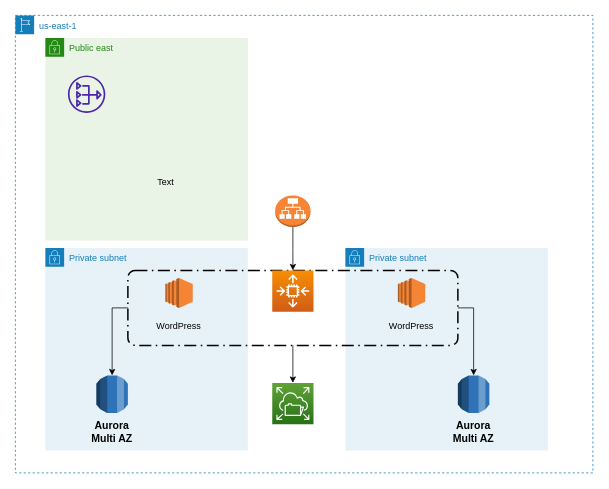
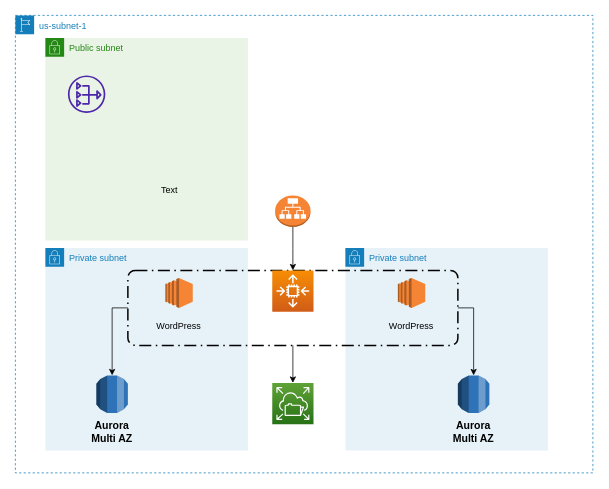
  <mxCell id="0" />
  <mxCell id="1" parent="0" />
- <mxCell id="2" value="us-east-1" style="points=[[0,0],[0.25,0],[0.5,0],[0.75,0],[1,0],[1,0.25],[1,0.5],[1,0.75],[1,1],[0.75,1],[0.5,1],[0.25,1],[0,1],[0,0.75],[0,0.5],[0,0.25]];outlineConnect=0;gradientColor=none;html=1;whiteSpace=wrap;fontSize=12;fontStyle=0;container=1;pointerEvents=0;collapsible=0;recursiveResize=0;shape=mxgraph.aws4.group;grIcon=mxgraph.aws4.group_region;strokeColor=#147EBA;fillColor=none;verticalAlign=top;align=left;spacingLeft=30;fontColor=#147EBA;dashed=1;" parent="1" vertex="1"><mxGeometry x="20" y="20" width="770" height="610" as="geometry" /></mxCell>
+ <mxCell id="2" value="us-subnet-1" style="points=[[0,0],[0.25,0],[0.5,0],[0.75,0],[1,0],[1,0.25],[1,0.5],[1,0.75],[1,1],[0.75,1],[0.5,1],[0.25,1],[0,1],[0,0.75],[0,0.5],[0,0.25]];outlineConnect=0;gradientColor=none;html=1;whiteSpace=wrap;fontSize=12;fontStyle=0;container=1;pointerEvents=0;collapsible=0;recursiveResize=0;shape=mxgraph.aws4.group;grIcon=mxgraph.aws4.group_region;strokeColor=#147EBA;fillColor=none;verticalAlign=top;align=left;spacingLeft=30;fontColor=#147EBA;dashed=1;" parent="1" vertex="1"><mxGeometry x="20" y="20" width="770" height="610" as="geometry" /></mxCell>
  <mxCell id="3" value="Private subnet" style="points=[[0,0],[0.25,0],[0.5,0],[0.75,0],[1,0],[1,0.25],[1,0.5],[1,0.75],[1,1],[0.75,1],[0.5,1],[0.25,1],[0,1],[0,0.75],[0,0.5],[0,0.25]];outlineConnect=0;gradientColor=none;html=1;whiteSpace=wrap;fontSize=12;fontStyle=0;container=1;pointerEvents=0;collapsible=0;recursiveResize=0;shape=mxgraph.aws4.group;grIcon=mxgraph.aws4.group_security_group;grStroke=0;strokeColor=#147EBA;fillColor=#E6F2F8;verticalAlign=top;align=left;spacingLeft=30;fontColor=#147EBA;dashed=0;" vertex="1" parent="2"><mxGeometry x="40" y="310" width="270" height="270" as="geometry" /></mxCell>
  <mxCell id="4" value="" style="outlineConnect=0;dashed=0;verticalLabelPosition=bottom;verticalAlign=top;align=center;html=1;shape=mxgraph.aws3.rds;fillColor=#2E73B8;gradientColor=none;" vertex="1" parent="3"><mxGeometry x="68" y="170" width="42" height="50" as="geometry" /></mxCell>
  <mxCell id="5" value="&lt;font style=&quot;font-size: 14px;&quot;&gt;&lt;b&gt;Aurora Multi AZ&lt;/b&gt;&lt;/font&gt;" style="text;html=1;strokeColor=none;fillColor=none;align=center;verticalAlign=middle;whiteSpace=wrap;rounded=0;" vertex="1" parent="3"><mxGeometry x="59" y="230" width="60" height="30" as="geometry" /></mxCell>
  <mxCell id="6" value="Private subnet" style="points=[[0,0],[0.25,0],[0.5,0],[0.75,0],[1,0],[1,0.25],[1,0.5],[1,0.75],[1,1],[0.75,1],[0.5,1],[0.25,1],[0,1],[0,0.75],[0,0.5],[0,0.25]];outlineConnect=0;gradientColor=none;html=1;whiteSpace=wrap;fontSize=12;fontStyle=0;container=1;pointerEvents=0;collapsible=0;recursiveResize=0;shape=mxgraph.aws4.group;grIcon=mxgraph.aws4.group_security_group;grStroke=0;strokeColor=#147EBA;fillColor=#E6F2F8;verticalAlign=top;align=left;spacingLeft=30;fontColor=#147EBA;dashed=0;" vertex="1" parent="2"><mxGeometry x="440" y="310" width="270" height="270" as="geometry" /></mxCell>
  <mxCell id="7" value="" style="outlineConnect=0;dashed=0;verticalLabelPosition=bottom;verticalAlign=top;align=center;html=1;shape=mxgraph.aws3.rds;fillColor=#2E73B8;gradientColor=none;" vertex="1" parent="6"><mxGeometry x="150" y="170" width="42" height="50" as="geometry" /></mxCell>
  <mxCell id="8" value="&lt;font style=&quot;font-size: 14px;&quot;&gt;&lt;b&gt;Aurora Multi AZ&lt;/b&gt;&lt;/font&gt;" style="text;html=1;strokeColor=none;fillColor=none;align=center;verticalAlign=middle;whiteSpace=wrap;rounded=0;" vertex="1" parent="6"><mxGeometry x="141" y="230" width="60" height="30" as="geometry" /></mxCell>
  <mxCell id="9" value="" style="edgeStyle=orthogonalEdgeStyle;rounded=0;orthogonalLoop=1;jettySize=auto;html=1;" edge="1" parent="2" source="11" target="19"><mxGeometry relative="1" as="geometry" /></mxCell>
  <mxCell id="10" style="edgeStyle=orthogonalEdgeStyle;rounded=0;orthogonalLoop=1;jettySize=auto;html=1;exitX=0;exitY=0.5;exitDx=0;exitDy=0;" edge="1" parent="2" source="11" target="4"><mxGeometry relative="1" as="geometry" /></mxCell>
  <mxCell id="11" value="" style="rounded=1;arcSize=10;dashed=1;fillColor=none;gradientColor=none;dashPattern=8 3 1 3;strokeWidth=2;" vertex="1" parent="2"><mxGeometry x="150" y="340" width="440" height="100" as="geometry" /></mxCell>
  <mxCell id="12" value="" style="sketch=0;points=[[0,0,0],[0.25,0,0],[0.5,0,0],[0.75,0,0],[1,0,0],[0,1,0],[0.25,1,0],[0.5,1,0],[0.75,1,0],[1,1,0],[0,0.25,0],[0,0.5,0],[0,0.75,0],[1,0.25,0],[1,0.5,0],[1,0.75,0]];outlineConnect=0;fontColor=#232F3E;gradientColor=#F78E04;gradientDirection=north;fillColor=#D05C17;strokeColor=#ffffff;dashed=0;verticalLabelPosition=bottom;verticalAlign=top;align=center;html=1;fontSize=12;fontStyle=0;aspect=fixed;shape=mxgraph.aws4.resourceIcon;resIcon=mxgraph.aws4.auto_scaling2;" vertex="1" parent="2"><mxGeometry x="342.5" y="340" width="55" height="55" as="geometry" /></mxCell>
  <mxCell id="13" value="" style="outlineConnect=0;dashed=0;verticalLabelPosition=bottom;verticalAlign=top;align=center;html=1;shape=mxgraph.aws3.ec2;fillColor=#F58534;gradientColor=none;" vertex="1" parent="2"><mxGeometry x="200" y="350" width="36.5" height="40" as="geometry" /></mxCell>
  <mxCell id="14" value="" style="outlineConnect=0;dashed=0;verticalLabelPosition=bottom;verticalAlign=top;align=center;html=1;shape=mxgraph.aws3.ec2;fillColor=#F58534;gradientColor=none;" vertex="1" parent="2"><mxGeometry x="510" y="350" width="36.5" height="40" as="geometry" /></mxCell>
  <mxCell id="15" value="WordPress" style="text;html=1;strokeColor=none;fillColor=none;align=center;verticalAlign=middle;whiteSpace=wrap;rounded=0;" vertex="1" parent="2"><mxGeometry x="188.25" y="400" width="60" height="30" as="geometry" /></mxCell>
  <mxCell id="16" value="WordPress" style="text;html=1;strokeColor=none;fillColor=none;align=center;verticalAlign=middle;whiteSpace=wrap;rounded=0;" vertex="1" parent="2"><mxGeometry x="498.25" y="400" width="60" height="30" as="geometry" /></mxCell>
  <mxCell id="17" value="" style="edgeStyle=orthogonalEdgeStyle;rounded=0;orthogonalLoop=1;jettySize=auto;html=1;" edge="1" parent="2" source="18" target="12"><mxGeometry relative="1" as="geometry" /></mxCell>
  <mxCell id="18" value="" style="outlineConnect=0;dashed=0;verticalLabelPosition=bottom;verticalAlign=top;align=center;html=1;shape=mxgraph.aws3.application_load_balancer;fillColor=#F58534;gradientColor=none;" vertex="1" parent="2"><mxGeometry x="346.37" y="240" width="47.25" height="42" as="geometry" /></mxCell>
  <mxCell id="19" value="" style="sketch=0;points=[[0,0,0],[0.25,0,0],[0.5,0,0],[0.75,0,0],[1,0,0],[0,1,0],[0.25,1,0],[0.5,1,0],[0.75,1,0],[1,1,0],[0,0.25,0],[0,0.5,0],[0,0.75,0],[1,0.25,0],[1,0.5,0],[1,0.75,0]];outlineConnect=0;fontColor=#232F3E;gradientColor=#60A337;gradientDirection=north;fillColor=#277116;strokeColor=#ffffff;dashed=0;verticalLabelPosition=bottom;verticalAlign=top;align=center;html=1;fontSize=12;fontStyle=0;aspect=fixed;shape=mxgraph.aws4.resourceIcon;resIcon=mxgraph.aws4.elastic_file_system;" vertex="1" parent="2"><mxGeometry x="342.5" y="490" width="55" height="55" as="geometry" /></mxCell>
  <mxCell id="20" value="" style="endArrow=classic;html=1;rounded=0;exitX=1;exitY=0.5;exitDx=0;exitDy=0;entryX=0.5;entryY=0;entryDx=0;entryDy=0;entryPerimeter=0;" edge="1" parent="2" source="11" target="7"><mxGeometry width="50" height="50" relative="1" as="geometry"><mxPoint x="330" y="480" as="sourcePoint" /><mxPoint x="380" y="430" as="targetPoint" /><Array as="points"><mxPoint x="611" y="390" /></Array></mxGeometry></mxCell>
- <mxCell id="21" value="Public east" style="points=[[0,0],[0.25,0],[0.5,0],[0.75,0],[1,0],[1,0.25],[1,0.5],[1,0.75],[1,1],[0.75,1],[0.5,1],[0.25,1],[0,1],[0,0.75],[0,0.5],[0,0.25]];outlineConnect=0;gradientColor=none;html=1;whiteSpace=wrap;fontSize=12;fontStyle=0;container=1;pointerEvents=0;collapsible=0;recursiveResize=0;shape=mxgraph.aws4.group;grIcon=mxgraph.aws4.group_security_group;grStroke=0;strokeColor=#248814;fillColor=#E9F3E6;verticalAlign=top;align=left;spacingLeft=30;fontColor=#248814;dashed=0;" vertex="1" parent="2"><mxGeometry x="40" y="30" width="270" height="270" as="geometry" /></mxCell>
+ <mxCell id="21" value="Public subnet" style="points=[[0,0],[0.25,0],[0.5,0],[0.75,0],[1,0],[1,0.25],[1,0.5],[1,0.75],[1,1],[0.75,1],[0.5,1],[0.25,1],[0,1],[0,0.75],[0,0.5],[0,0.25]];outlineConnect=0;gradientColor=none;html=1;whiteSpace=wrap;fontSize=12;fontStyle=0;container=1;pointerEvents=0;collapsible=0;recursiveResize=0;shape=mxgraph.aws4.group;grIcon=mxgraph.aws4.group_security_group;grStroke=0;strokeColor=#248814;fillColor=#E9F3E6;verticalAlign=top;align=left;spacingLeft=30;fontColor=#248814;dashed=0;" vertex="1" parent="2"><mxGeometry x="40" y="30" width="270" height="270" as="geometry" /></mxCell>
  <mxCell id="22" value="" style="sketch=0;outlineConnect=0;fontColor=#232F3E;gradientColor=none;fillColor=#4D27AA;strokeColor=none;dashed=0;verticalLabelPosition=bottom;verticalAlign=top;align=center;html=1;fontSize=12;fontStyle=0;aspect=fixed;pointerEvents=1;shape=mxgraph.aws4.nat_gateway;" vertex="1" parent="21"><mxGeometry x="30" y="50" width="50" height="50" as="geometry" /></mxCell>
- <mxCell id="23" value="Text" style="text;html=1;align=center;verticalAlign=middle;resizable=0;points=[];autosize=1;strokeColor=none;fillColor=none;" vertex="1" parent="1"><mxGeometry x="195" y="228" width="50" height="30" as="geometry" /></mxCell>
+ <mxCell id="23" value="Text" style="text;html=1;align=center;verticalAlign=middle;resizable=0;points=[];autosize=1;strokeColor=none;fillColor=none;" vertex="1" parent="1"><mxGeometry x="200" y="238" width="50" height="30" as="geometry" /></mxCell>
